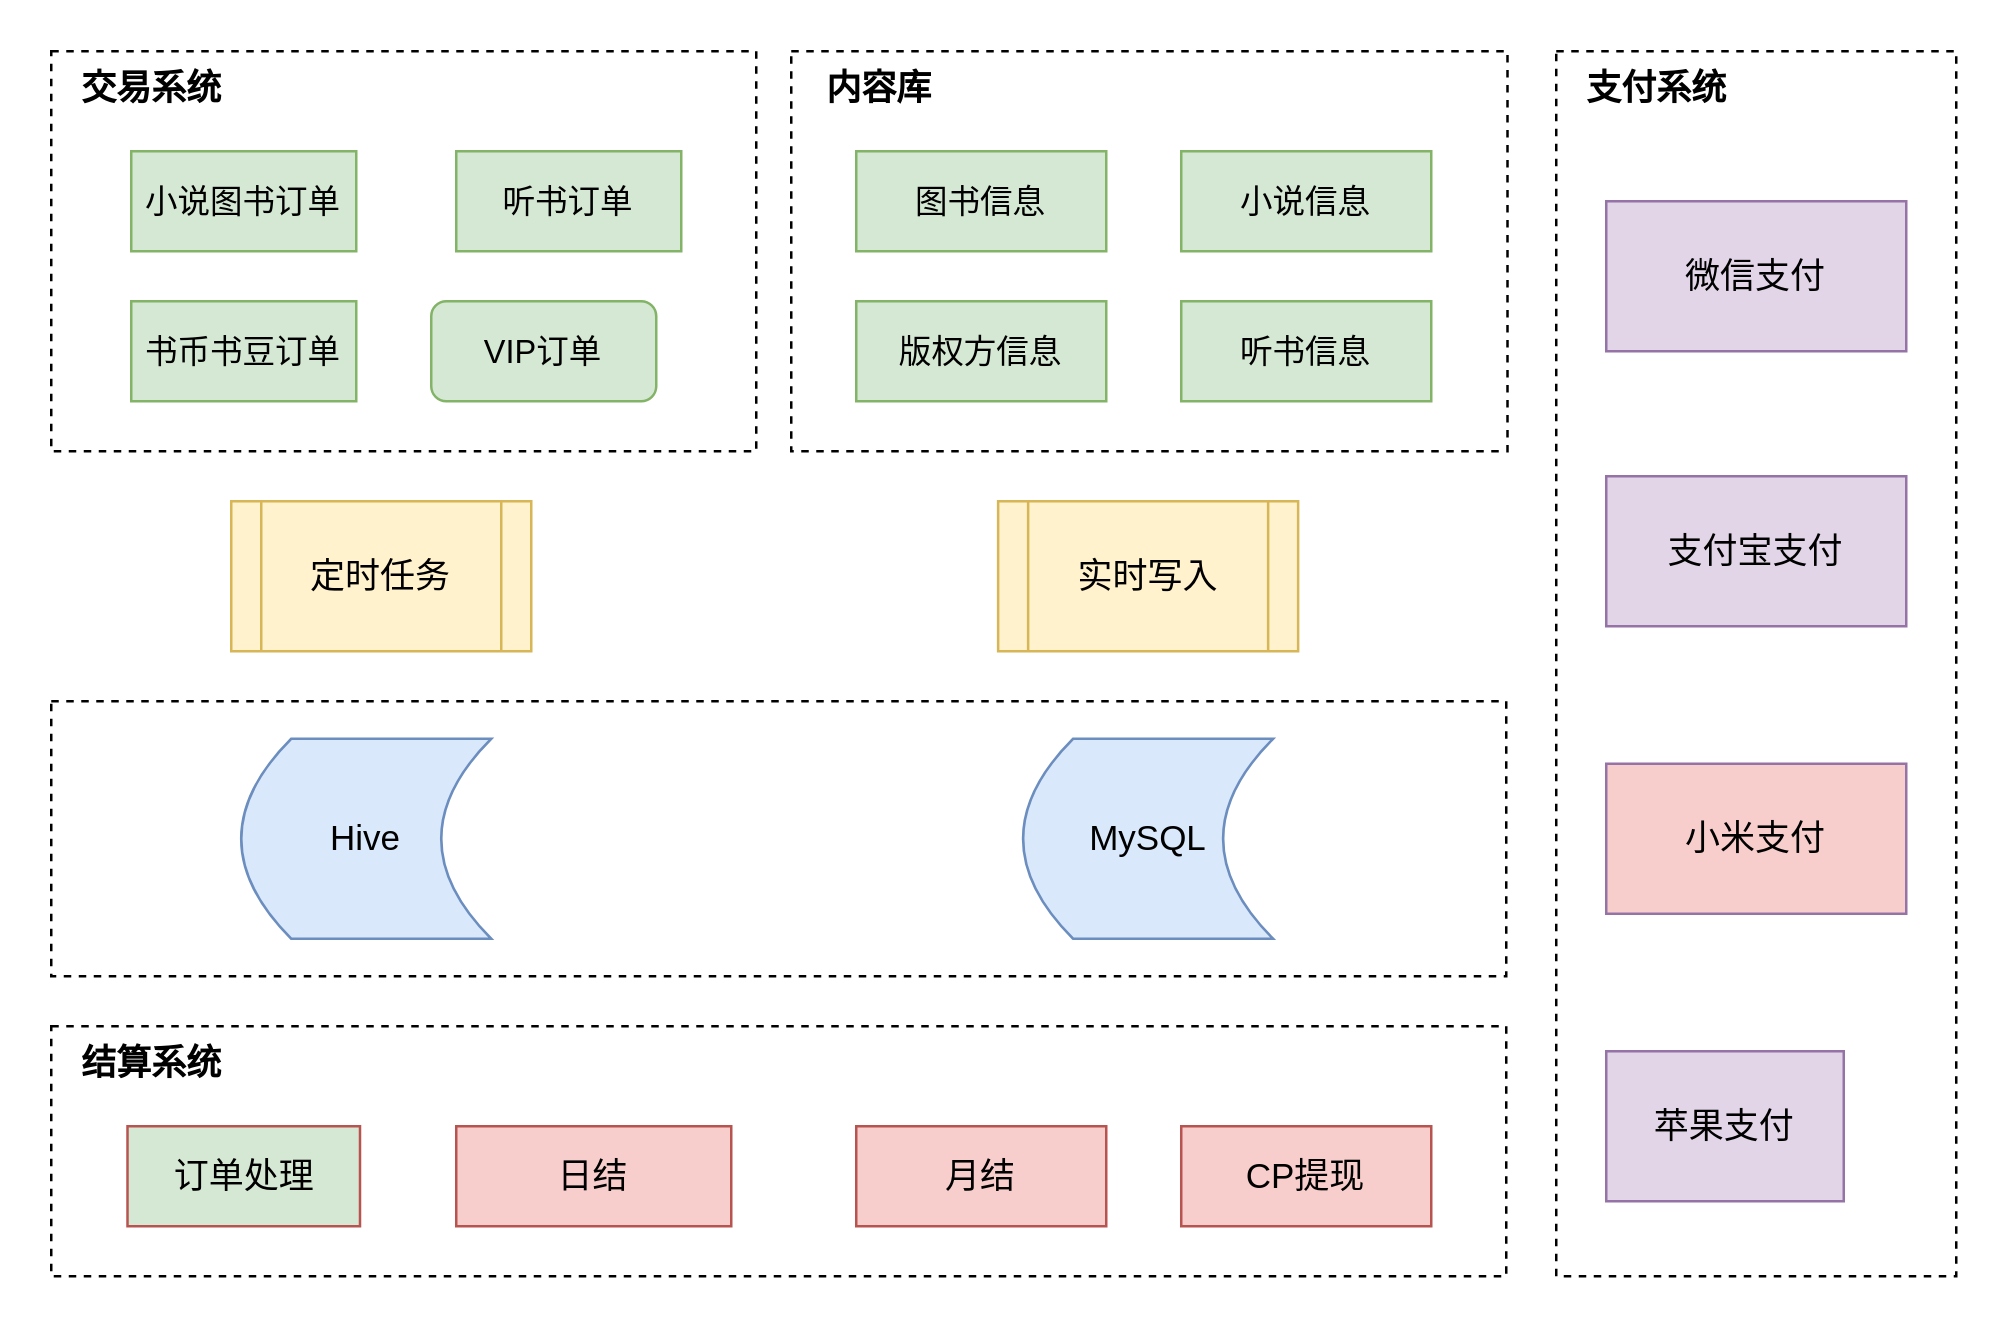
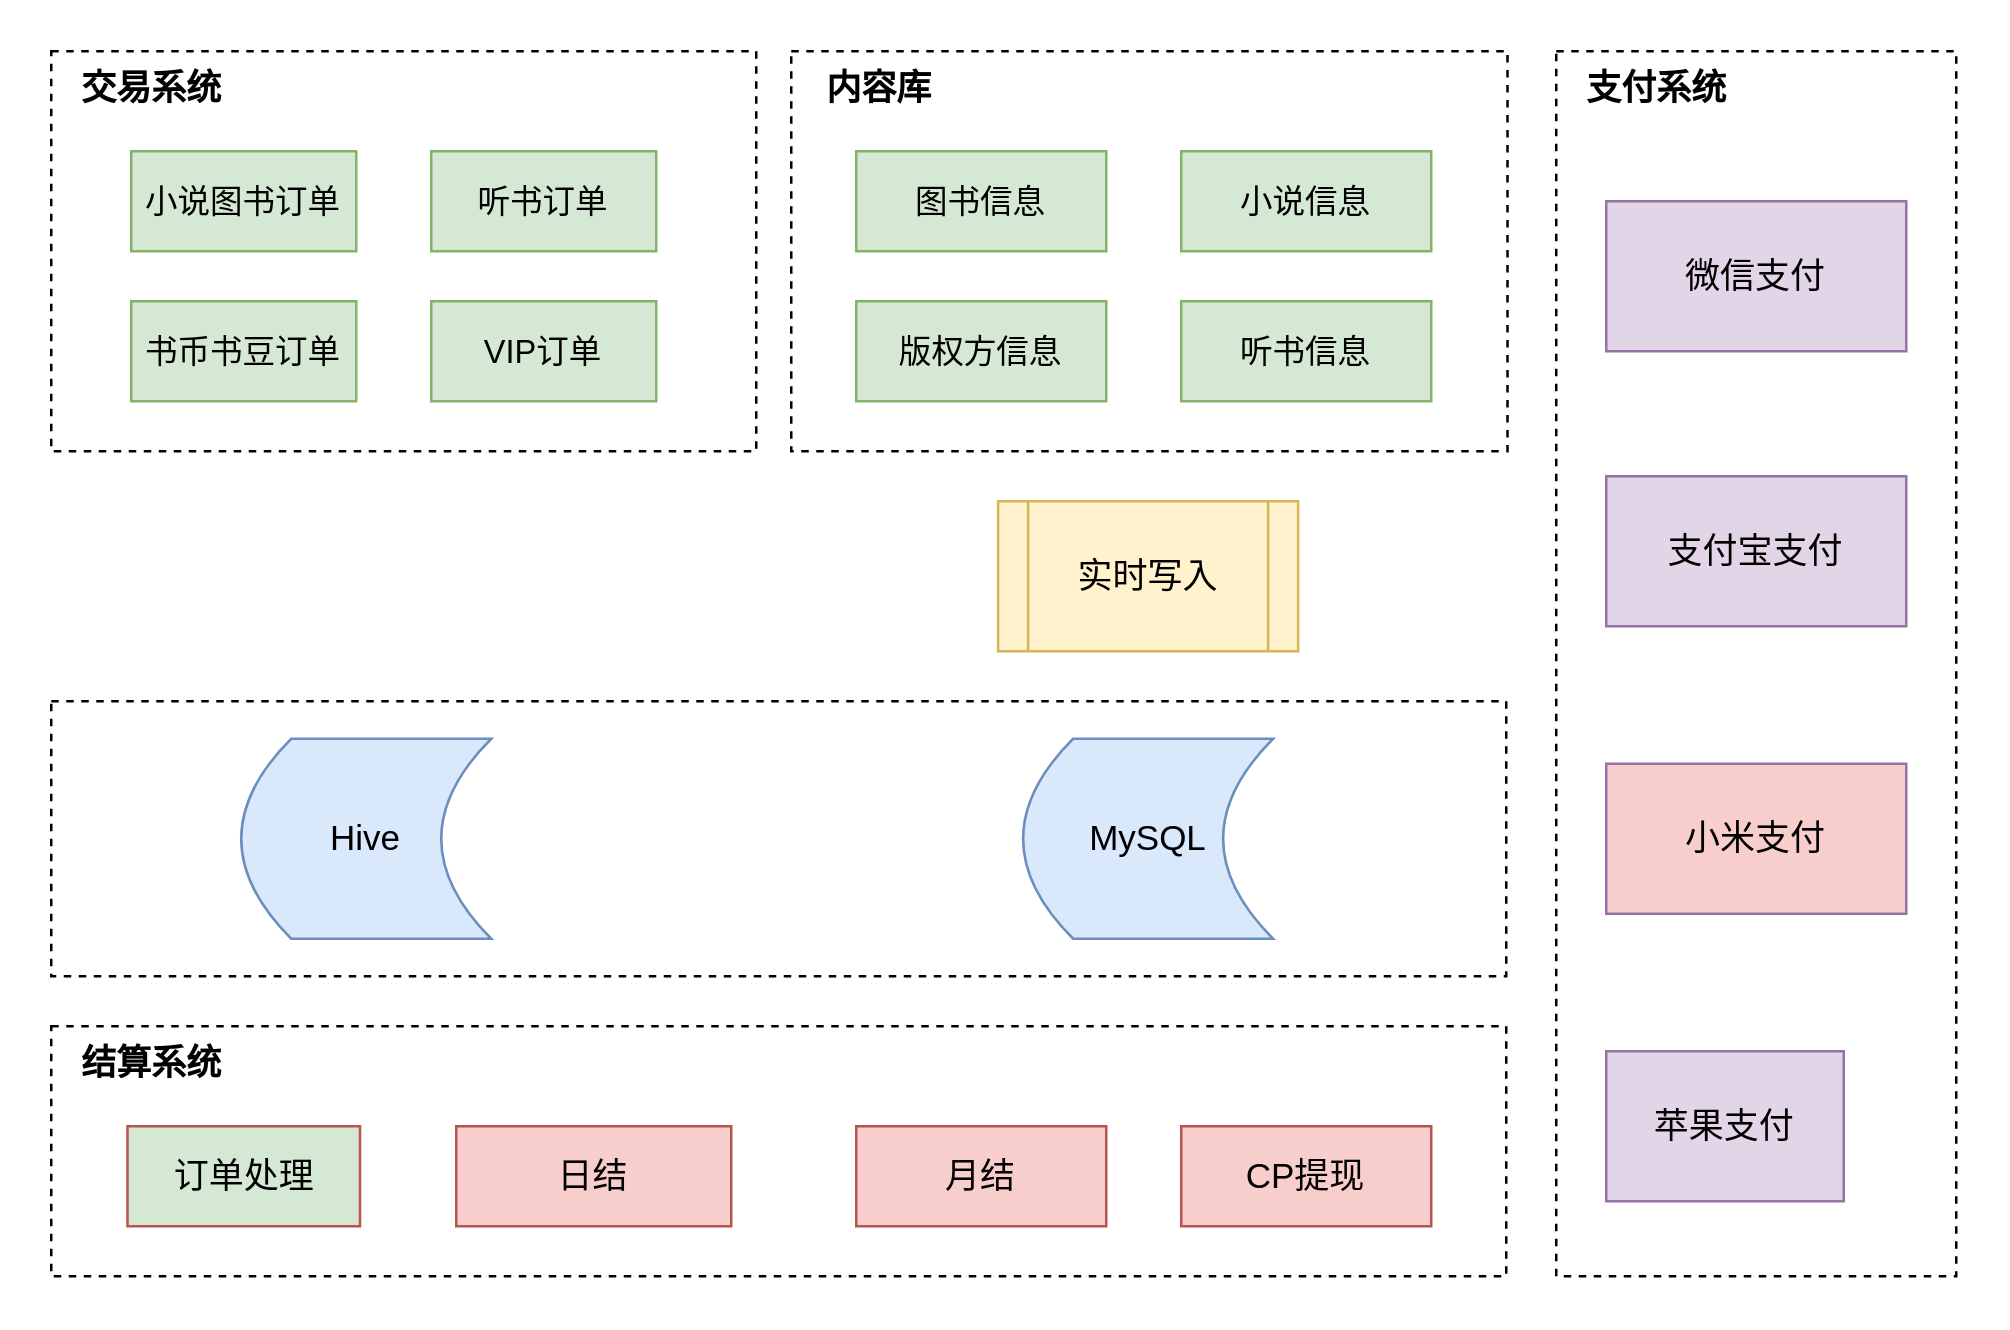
  <mxCell id="0" />
  <mxCell id="1" parent="0" />
  <mxCell id="2" value="" style="rounded=0;whiteSpace=wrap;html=1;dashed=1;" vertex="1" parent="1"><mxGeometry x="20" y="410" width="582" height="100" as="geometry" /></mxCell>
  <mxCell id="3" value="" style="rounded=0;whiteSpace=wrap;html=1;dashed=1;" vertex="1" parent="1"><mxGeometry x="20" y="280" width="582" height="110" as="geometry" /></mxCell>
  <mxCell id="4" value="" style="rounded=0;whiteSpace=wrap;html=1;dashed=1;" vertex="1" parent="1"><mxGeometry x="622" y="20" width="160" height="490" as="geometry" /></mxCell>
  <mxCell id="5" value="" style="rounded=0;whiteSpace=wrap;html=1;dashed=1;" vertex="1" parent="1"><mxGeometry x="316" y="20" width="286.5" height="160" as="geometry" /></mxCell>
  <mxCell id="6" value="" style="rounded=0;whiteSpace=wrap;html=1;dashed=1;" vertex="1" parent="1"><mxGeometry x="20" y="20" width="282" height="160" as="geometry" /></mxCell>
  <mxCell id="7" value="&lt;font style=&quot;font-size: 13px;&quot;&gt;小说图书订单&lt;/font&gt;" style="rounded=0;whiteSpace=wrap;html=1;fillColor=#d5e8d4;strokeColor=#82b366;" vertex="1" parent="1"><mxGeometry x="52" y="60" width="90" height="40" as="geometry" /></mxCell>
- <mxCell id="8" value="&lt;font style=&quot;font-size: 13px;&quot;&gt;听书订单&lt;/font&gt;" style="rounded=0;whiteSpace=wrap;html=1;fillColor=#d5e8d4;strokeColor=#82b366;" vertex="1" parent="1"><mxGeometry x="182" y="60" width="90" height="40" as="geometry" /></mxCell>
- <mxCell id="9" value="&lt;font style=&quot;font-size: 13px;&quot;&gt;VIP订单&lt;/font&gt;" style="whiteSpace=wrap;html=1;fillColor=#d5e8d4;strokeColor=#82b366;rounded=1;" vertex="1" parent="1"><mxGeometry x="172" y="120" width="90" height="40" as="geometry" /></mxCell>
+ <mxCell id="8" value="&lt;font style=&quot;font-size: 13px;&quot;&gt;听书订单&lt;/font&gt;" style="rounded=0;whiteSpace=wrap;html=1;fillColor=#d5e8d4;strokeColor=#82b366;" vertex="1" parent="1"><mxGeometry x="172" y="60" width="90" height="40" as="geometry" /></mxCell>
+ <mxCell id="9" value="&lt;font style=&quot;font-size: 13px;&quot;&gt;VIP订单&lt;/font&gt;" style="rounded=0;whiteSpace=wrap;html=1;fillColor=#d5e8d4;strokeColor=#82b366;" vertex="1" parent="1"><mxGeometry x="172" y="120" width="90" height="40" as="geometry" /></mxCell>
  <mxCell id="10" value="&lt;font style=&quot;font-size: 13px;&quot;&gt;书币书豆订单&lt;/font&gt;" style="rounded=0;whiteSpace=wrap;html=1;fillColor=#d5e8d4;strokeColor=#82b366;" vertex="1" parent="1"><mxGeometry x="52" y="120" width="90" height="40" as="geometry" /></mxCell>
- <mxCell id="11" value="&lt;font style=&quot;font-size: 14px;&quot;&gt;定时任务&lt;/font&gt;" style="shape=process;whiteSpace=wrap;html=1;backgroundOutline=1;fillColor=#fff2cc;strokeColor=#d6b656;" vertex="1" parent="1"><mxGeometry x="92" y="200" width="120" height="60" as="geometry" /></mxCell>
  <mxCell id="12" value="&lt;font style=&quot;font-size: 14px;&quot;&gt;实时写入&lt;/font&gt;" style="shape=process;whiteSpace=wrap;html=1;backgroundOutline=1;fillColor=#fff2cc;strokeColor=#d6b656;" vertex="1" parent="1"><mxGeometry x="398.75" y="200" width="120" height="60" as="geometry" /></mxCell>
  <mxCell id="13" value="&lt;font style=&quot;font-size: 13px;&quot;&gt;图书信息&lt;/font&gt;" style="rounded=0;whiteSpace=wrap;html=1;fillColor=#d5e8d4;strokeColor=#82b366;" vertex="1" parent="1"><mxGeometry x="342" y="60" width="100" height="40" as="geometry" /></mxCell>
  <mxCell id="14" value="&lt;font style=&quot;font-size: 13px;&quot;&gt;版权方信息&lt;/font&gt;" style="rounded=0;whiteSpace=wrap;html=1;fillColor=#d5e8d4;strokeColor=#82b366;" vertex="1" parent="1"><mxGeometry x="342" y="120" width="100" height="40" as="geometry" /></mxCell>
  <mxCell id="15" value="&lt;font style=&quot;font-size: 13px;&quot;&gt;小说信息&lt;/font&gt;" style="rounded=0;whiteSpace=wrap;html=1;fillColor=#d5e8d4;strokeColor=#82b366;" vertex="1" parent="1"><mxGeometry x="472" y="60" width="100" height="40" as="geometry" /></mxCell>
  <mxCell id="16" value="&lt;font style=&quot;font-size: 13px;&quot;&gt;听书信息&lt;/font&gt;" style="rounded=0;whiteSpace=wrap;html=1;fillColor=#d5e8d4;strokeColor=#82b366;" vertex="1" parent="1"><mxGeometry x="472" y="120" width="100" height="40" as="geometry" /></mxCell>
  <mxCell id="17" value="&lt;font style=&quot;font-size: 14px;&quot;&gt;Hive&lt;/font&gt;" style="shape=dataStorage;whiteSpace=wrap;html=1;fixedSize=1;fillColor=#dae8fc;strokeColor=#6c8ebf;" vertex="1" parent="1"><mxGeometry x="96" y="295" width="100" height="80" as="geometry" /></mxCell>
  <mxCell id="18" value="&lt;font style=&quot;font-size: 14px;&quot;&gt;MySQL&lt;/font&gt;" style="shape=dataStorage;whiteSpace=wrap;html=1;fixedSize=1;fillColor=#dae8fc;strokeColor=#6c8ebf;" vertex="1" parent="1"><mxGeometry x="408.75" y="295" width="100" height="80" as="geometry" /></mxCell>
  <mxCell id="19" value="&lt;font style=&quot;font-size: 14px;&quot;&gt;日结&lt;/font&gt;" style="rounded=0;whiteSpace=wrap;html=1;fillColor=#f8cecc;strokeColor=#b85450;" vertex="1" parent="1"><mxGeometry x="182" y="450" width="110" height="40" as="geometry" /></mxCell>
  <mxCell id="20" value="&lt;font style=&quot;font-size: 14px;&quot;&gt;月结&lt;/font&gt;" style="rounded=0;whiteSpace=wrap;html=1;fillColor=#f8cecc;strokeColor=#b85450;" vertex="1" parent="1"><mxGeometry x="342" y="450" width="100" height="40" as="geometry" /></mxCell>
  <mxCell id="21" value="&lt;font style=&quot;font-size: 14px;&quot;&gt;CP提现&lt;/font&gt;" style="rounded=0;whiteSpace=wrap;html=1;fillColor=#f8cecc;strokeColor=#b85450;" vertex="1" parent="1"><mxGeometry x="472" y="450" width="100" height="40" as="geometry" /></mxCell>
  <mxCell id="22" value="&lt;font style=&quot;font-size: 14px;&quot;&gt;订单处理&lt;/font&gt;" style="rounded=0;whiteSpace=wrap;html=1;fillColor=#d5e8d4;strokeColor=#b85450;" vertex="1" parent="1"><mxGeometry x="50.5" y="450" width="93" height="40" as="geometry" /></mxCell>
  <mxCell id="23" value="&lt;font style=&quot;font-size: 14px;&quot;&gt;微信支付&lt;/font&gt;" style="rounded=0;whiteSpace=wrap;html=1;fillColor=#e1d5e7;strokeColor=#9673a6;" vertex="1" parent="1"><mxGeometry x="642" y="80" width="120" height="60" as="geometry" /></mxCell>
  <mxCell id="24" value="&lt;font style=&quot;font-size: 14px;&quot;&gt;支付宝支付&lt;/font&gt;" style="rounded=0;whiteSpace=wrap;html=1;fillColor=#e1d5e7;strokeColor=#9673a6;" vertex="1" parent="1"><mxGeometry x="642" y="190" width="120" height="60" as="geometry" /></mxCell>
  <mxCell id="25" value="&lt;font style=&quot;font-size: 14px;&quot;&gt;小米支付&lt;/font&gt;" style="rounded=0;whiteSpace=wrap;html=1;fillColor=#f8cecc;strokeColor=#9673a6;" vertex="1" parent="1"><mxGeometry x="642" y="305" width="120" height="60" as="geometry" /></mxCell>
  <mxCell id="26" value="&lt;font style=&quot;font-size: 14px;&quot;&gt;苹果支付&lt;/font&gt;" style="rounded=0;whiteSpace=wrap;html=1;fillColor=#e1d5e7;strokeColor=#9673a6;" vertex="1" parent="1"><mxGeometry x="642" y="420" width="95" height="60" as="geometry" /></mxCell>
  <mxCell id="27" value="&lt;font style=&quot;font-size: 14px;&quot;&gt;&lt;b&gt;交易系统&lt;/b&gt;&lt;/font&gt;" style="text;html=1;align=center;verticalAlign=middle;resizable=0;points=[];autosize=1;strokeColor=none;fillColor=none;" vertex="1" parent="1"><mxGeometry x="20" y="20" width="80" height="30" as="geometry" /></mxCell>
  <mxCell id="28" value="&lt;font style=&quot;font-size: 14px;&quot;&gt;&lt;b&gt;内容库&lt;/b&gt;&lt;/font&gt;" style="text;html=1;align=center;verticalAlign=middle;resizable=0;points=[];autosize=1;strokeColor=none;fillColor=none;" vertex="1" parent="1"><mxGeometry x="316" y="20" width="70" height="30" as="geometry" /></mxCell>
  <mxCell id="29" value="&lt;font style=&quot;font-size: 14px;&quot;&gt;&lt;b&gt;支付系统&lt;/b&gt;&lt;/font&gt;" style="text;html=1;align=center;verticalAlign=middle;resizable=0;points=[];autosize=1;strokeColor=none;fillColor=none;" vertex="1" parent="1"><mxGeometry x="622" y="20" width="80" height="30" as="geometry" /></mxCell>
  <mxCell id="30" value="&lt;font style=&quot;font-size: 14px;&quot;&gt;&lt;b&gt;结算系统&lt;/b&gt;&lt;/font&gt;" style="text;html=1;align=center;verticalAlign=middle;resizable=0;points=[];autosize=1;strokeColor=none;fillColor=none;" vertex="1" parent="1"><mxGeometry x="20" y="410" width="80" height="30" as="geometry" /></mxCell>
